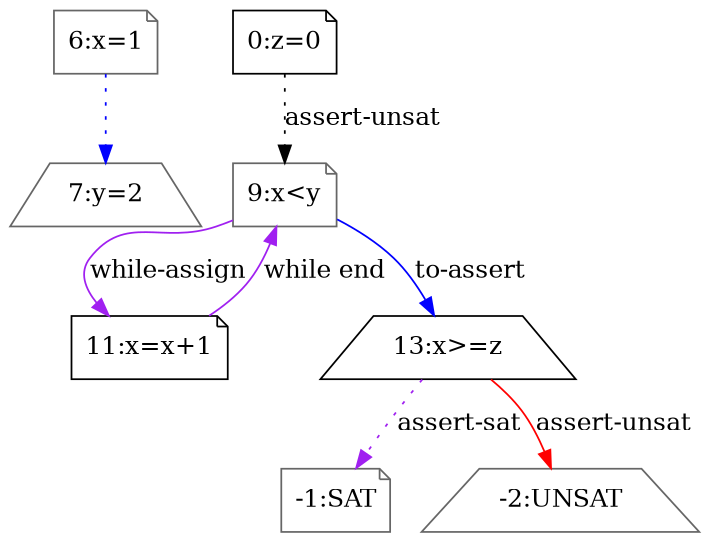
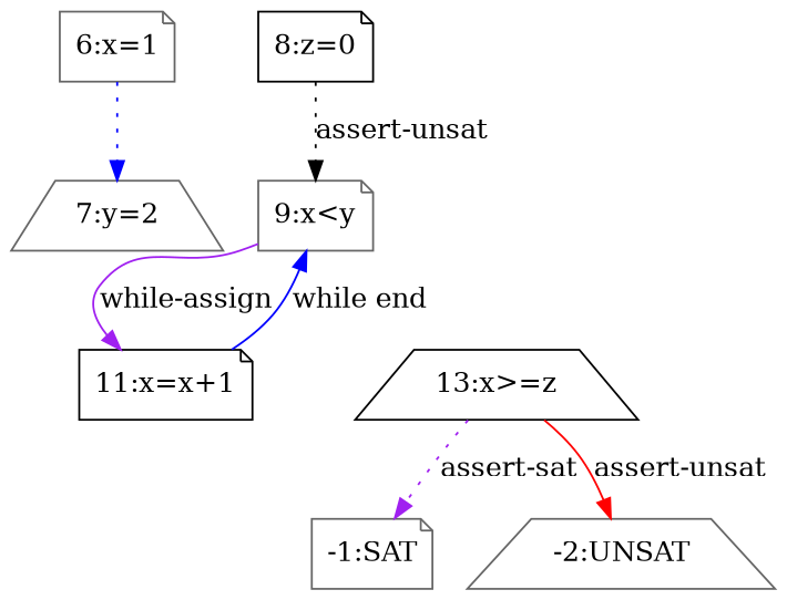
  digraph {
    node [color=gray40 shape=note]
    edge [color=blue style=solid]
    n1 [label="6:x=1"]
    n2 [label="7:y=2" shape=trapezium]
-   n3 [color=black label="0:z=0"]
+   n3 [color=black label="8:z=0"]
    n4 [label="9:x<y"]
    n5 [color=black label="11:x=x+1"]
    n6 [color=black label="13:x>=z" shape=trapezium]
    n7 [label="-1:SAT"]
    n8 [label="-2:UNSAT" shape=trapezium]
    n1 -> n2 [style=dotted]
    n3 -> n4 [color=black label="assert-unsat" style=dotted]
    n4 -> n5 [color=purple label="while-assign"]
-   n4 -> n6 [label="to-assert"]
-   n5 -> n4 [color=purple label="while end"]
+   n5 -> n4 [label="while end"]
    n6 -> n7 [color=purple label="assert-sat" style=dotted]
    n6 -> n8 [color=red label="assert-unsat"]
  }
